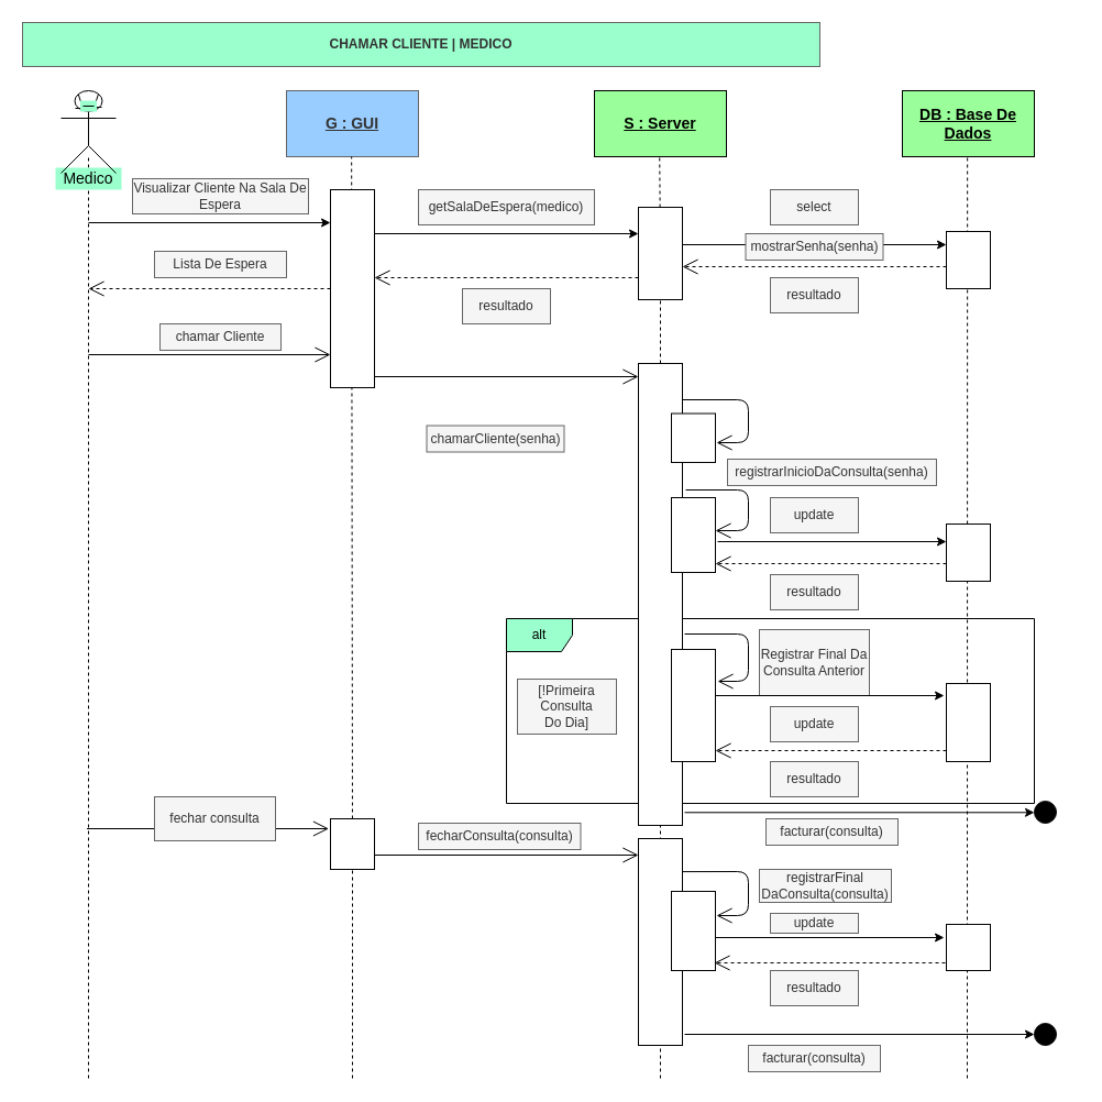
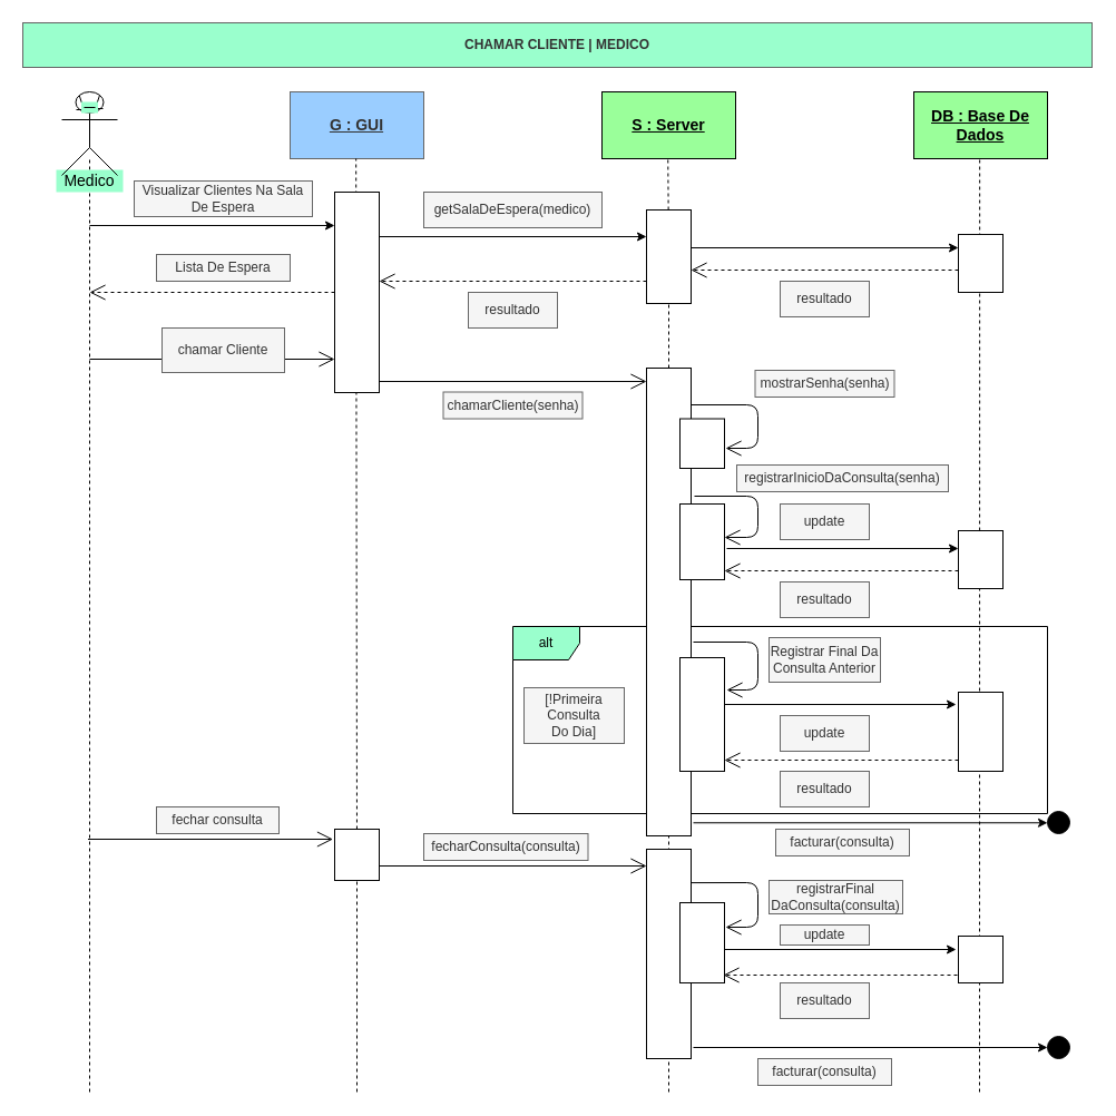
  <mxCell id="0" />
  <mxCell id="1" parent="0" />
  <mxCell id="2" value="alt" style="shape=umlFrame;whiteSpace=wrap;html=1;fillColor=#9AFFCD;" parent="1" vertex="1"><mxGeometry x="460" y="562" width="480" height="168" as="geometry" /></mxCell>
- <mxCell id="3" value="&lt;b&gt;CHAMAR CLIENTE | MEDICO&lt;/b&gt;" style="text;html=1;align=center;verticalAlign=middle;whiteSpace=wrap;rounded=0;strokeColor=#666666;fontColor=#333333;fillColor=#9AFFCD;" parent="1" vertex="1"><mxGeometry x="20" y="20" width="725" height="40" as="geometry" /></mxCell>
+ <mxCell id="3" value="&lt;b&gt;CHAMAR CLIENTE | MEDICO&lt;/b&gt;" style="text;html=1;align=center;verticalAlign=middle;whiteSpace=wrap;rounded=0;strokeColor=#666666;fontColor=#333333;fillColor=#9AFFCD;" parent="1" vertex="1"><mxGeometry x="20" width="960" height="40" as="geometry" y="20" /></mxCell>
  <mxCell id="4" value="&lt;span style=&quot;font-size: 14px&quot;&gt;&lt;b&gt;BaseDeDados&lt;/b&gt;&lt;/span&gt;" style="rounded=0;whiteSpace=wrap;html=1;fillColor=#9AFF9A;" parent="1" vertex="1"><mxGeometry x="820" y="82" width="120" height="60" as="geometry" /></mxCell>
  <mxCell id="5" value="" style="endArrow=none;dashed=1;html=1;rounded=1;" parent="1" edge="1"><mxGeometry width="50" height="50" relative="1" as="geometry"><mxPoint x="80" y="980" as="sourcePoint" /><mxPoint x="80" y="142" as="targetPoint" /></mxGeometry></mxCell>
  <mxCell id="6" value="&lt;font style=&quot;font-size: 14px&quot;&gt;Medico&lt;/font&gt;" style="text;html=1;align=center;verticalAlign=middle;whiteSpace=wrap;rounded=0;fillColor=#9AFFCD;" parent="1" vertex="1"><mxGeometry x="50" y="152" width="60" height="20" as="geometry" /></mxCell>
  <mxCell id="7" value="&lt;font style=&quot;font-size: 14px&quot;&gt;&lt;u&gt;&lt;b&gt;G : GUI&lt;/b&gt;&lt;/u&gt;&lt;/font&gt;" style="rounded=0;whiteSpace=wrap;html=1;strokeColor=#666666;fontColor=#333333;fillColor=#9acdff;" parent="1" vertex="1"><mxGeometry x="260" y="82" width="120" height="60" as="geometry" /></mxCell>
- <mxCell id="8" value="Visualizar Cliente Na Sala De Espera" style="text;html=1;strokeColor=#666666;align=center;verticalAlign=middle;whiteSpace=wrap;rounded=0;fillColor=#f5f5f5;fontColor=#333333;" parent="1" vertex="1"><mxGeometry x="120" y="162" width="160" height="32" as="geometry" /></mxCell>
+ <mxCell id="8" value="Visualizar Clientes Na Sala De Espera" style="text;html=1;strokeColor=#666666;align=center;verticalAlign=middle;whiteSpace=wrap;rounded=0;fillColor=#f5f5f5;fontColor=#333333;" parent="1" vertex="1"><mxGeometry x="120" y="162" width="160" height="32" as="geometry" /></mxCell>
  <mxCell id="9" value="" style="shape=umlActor;verticalLabelPosition=bottom;verticalAlign=top;html=1;outlineConnect=0;" parent="1" vertex="1"><mxGeometry x="55" y="82" width="50" height="75" as="geometry" /></mxCell>
  <mxCell id="10" value="" style="endArrow=none;html=1;exitX=0.928;exitY=0.179;exitDx=0;exitDy=0;exitPerimeter=0;" parent="1" source="14" edge="1"><mxGeometry width="50" height="50" relative="1" as="geometry"><mxPoint x="86" y="97" as="sourcePoint" /><mxPoint x="89" y="85" as="targetPoint" /></mxGeometry></mxCell>
  <mxCell id="11" value="" style="endArrow=none;html=1;entryX=0.022;entryY=0.253;entryDx=0;entryDy=0;entryPerimeter=0;exitX=0.072;exitY=0.291;exitDx=0;exitDy=0;exitPerimeter=0;" parent="1" source="14" edge="1"><mxGeometry width="50" height="50" relative="1" as="geometry"><mxPoint x="73" y="98" as="sourcePoint" /><mxPoint x="70.83" y="85.53" as="targetPoint" /></mxGeometry></mxCell>
  <mxCell id="12" value="" style="endArrow=none;html=1;" parent="1" edge="1"><mxGeometry width="50" height="50" relative="1" as="geometry"><mxPoint x="82" y="97" as="sourcePoint" /><mxPoint x="92" y="97" as="targetPoint" /></mxGeometry></mxCell>
  <mxCell id="13" value="" style="endArrow=none;html=1;" parent="1" edge="1"><mxGeometry width="50" height="50" relative="1" as="geometry"><mxPoint x="68" y="98" as="sourcePoint" /><mxPoint x="78" y="98" as="targetPoint" /></mxGeometry></mxCell>
  <mxCell id="14" value="" style="rounded=0;whiteSpace=wrap;html=1;fillColor=#9AFFCD;gradientColor=none;strokeColor=none;" parent="1" vertex="1"><mxGeometry x="72.5" y="91" width="15" height="10" as="geometry" /></mxCell>
  <mxCell id="15" value="" style="endArrow=none;html=1;" parent="1" edge="1"><mxGeometry width="50" height="50" relative="1" as="geometry"><mxPoint x="75" y="96" as="sourcePoint" /><mxPoint x="85" y="96" as="targetPoint" /></mxGeometry></mxCell>
  <mxCell id="16" value="" style="endArrow=none;dashed=1;html=1;rounded=1;" parent="1" source="61" edge="1"><mxGeometry width="50" height="50" relative="1" as="geometry"><mxPoint x="319" y="952" as="sourcePoint" /><mxPoint x="319.17" y="142" as="targetPoint" /></mxGeometry></mxCell>
  <mxCell id="17" value="" style="endArrow=none;dashed=1;html=1;rounded=1;" parent="1" source="63" edge="1"><mxGeometry width="50" height="50" relative="1" as="geometry"><mxPoint x="599" y="952" as="sourcePoint" /><mxPoint x="599.17" y="132" as="targetPoint" /></mxGeometry></mxCell>
  <mxCell id="18" value="" style="endArrow=none;dashed=1;html=1;rounded=1;" parent="1" edge="1"><mxGeometry width="50" height="50" relative="1" as="geometry"><mxPoint x="879" y="980" as="sourcePoint" /><mxPoint x="879.17" y="142" as="targetPoint" /></mxGeometry></mxCell>
  <mxCell id="19" value="" style="endArrow=classic;html=1;" parent="1" edge="1"><mxGeometry width="50" height="50" relative="1" as="geometry"><mxPoint x="80" y="202" as="sourcePoint" /><mxPoint x="300" y="202" as="targetPoint" /></mxGeometry></mxCell>
  <mxCell id="20" value="" style="endArrow=classic;html=1;" parent="1" edge="1"><mxGeometry width="50" height="50" relative="1" as="geometry"><mxPoint x="340" y="212" as="sourcePoint" /><mxPoint x="580" y="212" as="targetPoint" /></mxGeometry></mxCell>
  <mxCell id="21" value="getSalaDeEspera(medico)" style="text;html=1;strokeColor=#666666;align=center;verticalAlign=middle;whiteSpace=wrap;rounded=0;fillColor=#f5f5f5;fontColor=#333333;" parent="1" vertex="1"><mxGeometry x="380" y="172" width="160" height="32" as="geometry" /></mxCell>
  <mxCell id="22" value="" style="endArrow=classic;html=1;" parent="1" edge="1"><mxGeometry width="50" height="50" relative="1" as="geometry"><mxPoint x="620" y="222" as="sourcePoint" /><mxPoint x="860" y="222" as="targetPoint" /></mxGeometry></mxCell>
- <mxCell id="23" value="select" style="text;html=1;strokeColor=#666666;align=center;verticalAlign=middle;whiteSpace=wrap;rounded=0;fillColor=#f5f5f5;fontColor=#333333;" parent="1" vertex="1"><mxGeometry x="700" y="172" width="80" height="32" as="geometry" /></mxCell>
  <mxCell id="24" value="&lt;font style=&quot;font-size: 14px&quot;&gt;Server&lt;/font&gt;" style="rounded=0;whiteSpace=wrap;html=1;fillColor=#9ACDFF;" parent="1" vertex="1"><mxGeometry x="540" y="82" width="120" height="60" as="geometry" /></mxCell>
  <mxCell id="25" value="" style="endArrow=open;endFill=1;endSize=12;html=1;dashed=1;" parent="1" edge="1"><mxGeometry width="160" relative="1" as="geometry"><mxPoint x="860" y="242" as="sourcePoint" /><mxPoint x="620" y="242" as="targetPoint" /></mxGeometry></mxCell>
  <mxCell id="26" value="resultado" style="text;html=1;strokeColor=#666666;align=center;verticalAlign=middle;whiteSpace=wrap;rounded=0;fillColor=#f5f5f5;fontColor=#333333;" parent="1" vertex="1"><mxGeometry x="700" y="252" width="80" height="32" as="geometry" /></mxCell>
  <mxCell id="27" value="" style="endArrow=open;endFill=1;endSize=12;html=1;dashed=1;" parent="1" edge="1"><mxGeometry width="160" relative="1" as="geometry"><mxPoint x="580" y="252" as="sourcePoint" /><mxPoint x="340" y="252" as="targetPoint" /></mxGeometry></mxCell>
  <mxCell id="28" value="resultado" style="text;html=1;strokeColor=#666666;align=center;verticalAlign=middle;whiteSpace=wrap;rounded=0;fillColor=#f5f5f5;fontColor=#333333;" parent="1" vertex="1"><mxGeometry x="420" y="262" width="80" height="32" as="geometry" /></mxCell>
  <mxCell id="29" value="" style="endArrow=open;endFill=1;endSize=12;html=1;dashed=1;" parent="1" edge="1"><mxGeometry width="160" relative="1" as="geometry"><mxPoint x="300" y="262" as="sourcePoint" /><mxPoint x="80" y="262" as="targetPoint" /></mxGeometry></mxCell>
  <mxCell id="30" value="Lista De Espera" style="text;html=1;strokeColor=#666666;align=center;verticalAlign=middle;whiteSpace=wrap;rounded=0;fillColor=#f5f5f5;fontColor=#333333;" parent="1" vertex="1"><mxGeometry x="140" y="228" width="120" height="24" as="geometry" /></mxCell>
  <mxCell id="31" value="" style="endArrow=open;endFill=1;endSize=12;html=1;" parent="1" edge="1"><mxGeometry width="160" relative="1" as="geometry"><mxPoint x="80" y="322" as="sourcePoint" /><mxPoint x="300" y="322" as="targetPoint" /></mxGeometry></mxCell>
- <mxCell id="32" value="chamar Cliente" style="text;html=1;strokeColor=#666666;align=center;verticalAlign=middle;whiteSpace=wrap;rounded=0;fillColor=#f5f5f5;fontColor=#333333;" parent="1" vertex="1"><mxGeometry x="145" y="294" width="110" height="24" as="geometry" /></mxCell>
+ <mxCell id="32" value="chamar Cliente" style="text;html=1;strokeColor=#666666;align=center;verticalAlign=middle;whiteSpace=wrap;rounded=0;fillColor=#f5f5f5;fontColor=#333333;" parent="1" vertex="1"><mxGeometry x="145" y="294" width="110" height="40" as="geometry" /></mxCell>
  <mxCell id="33" value="" style="endArrow=open;endFill=1;endSize=12;html=1;" parent="1" edge="1"><mxGeometry width="160" relative="1" as="geometry"><mxPoint x="340" y="342" as="sourcePoint" /><mxPoint x="580" y="342" as="targetPoint" /></mxGeometry></mxCell>
- <mxCell id="34" value="chamarCliente(senha)" style="text;html=1;strokeColor=#666666;align=center;verticalAlign=middle;whiteSpace=wrap;rounded=0;fillColor=#f5f5f5;fontColor=#333333;" parent="1" vertex="1"><mxGeometry x="387.5" y="386.5" width="125" height="24" as="geometry" /></mxCell>
+ <mxCell id="34" value="chamarCliente(senha)" style="text;html=1;strokeColor=#666666;align=center;verticalAlign=middle;whiteSpace=wrap;rounded=0;fillColor=#f5f5f5;fontColor=#333333;" parent="1" vertex="1"><mxGeometry x="397.5" y="351.5" width="125" height="24" as="geometry" /></mxCell>
  <mxCell id="35" value="" style="endArrow=open;endFill=1;endSize=12;html=1;" parent="1" edge="1"><mxGeometry width="160" relative="1" as="geometry"><mxPoint x="610" y="363" as="sourcePoint" /><mxPoint x="651" y="402" as="targetPoint" /><Array as="points"><mxPoint x="680" y="363" /><mxPoint x="680" y="402" /></Array></mxGeometry></mxCell>
  <mxCell id="36" value="" style="endArrow=open;endFill=1;endSize=12;html=1;" parent="1" edge="1"><mxGeometry width="160" relative="1" as="geometry"><mxPoint x="623" y="445" as="sourcePoint" /><mxPoint x="650" y="482" as="targetPoint" /><Array as="points"><mxPoint x="680" y="445" /><mxPoint x="680" y="482" /></Array></mxGeometry></mxCell>
  <mxCell id="37" value="" style="endArrow=classic;html=1;" parent="1" edge="1"><mxGeometry width="50" height="50" relative="1" as="geometry"><mxPoint x="652" y="492" as="sourcePoint" /><mxPoint x="860" y="492" as="targetPoint" /></mxGeometry></mxCell>
  <mxCell id="38" value="" style="endArrow=open;endFill=1;endSize=12;html=1;dashed=1;" parent="1" edge="1"><mxGeometry width="160" relative="1" as="geometry"><mxPoint x="860" y="512" as="sourcePoint" /><mxPoint x="650" y="512" as="targetPoint" /></mxGeometry></mxCell>
  <mxCell id="39" value="resultado" style="text;html=1;strokeColor=#666666;align=center;verticalAlign=middle;whiteSpace=wrap;rounded=0;fillColor=#f5f5f5;fontColor=#333333;" parent="1" vertex="1"><mxGeometry x="700" y="522" width="80" height="32" as="geometry" /></mxCell>
  <mxCell id="40" value="update" style="text;html=1;strokeColor=#666666;align=center;verticalAlign=middle;whiteSpace=wrap;rounded=0;fillColor=#f5f5f5;fontColor=#333333;" parent="1" vertex="1"><mxGeometry x="700" y="452" width="80" height="32" as="geometry" /></mxCell>
- <mxCell id="41" value="mostrarSenha(senha)" style="text;html=1;strokeColor=#666666;align=center;verticalAlign=middle;whiteSpace=wrap;rounded=0;fillColor=#f5f5f5;fontColor=#333333;" parent="1" vertex="1"><mxGeometry x="677.5" y="212" width="125" height="24" as="geometry" /></mxCell>
+ <mxCell id="41" value="mostrarSenha(senha)" style="text;html=1;strokeColor=#666666;align=center;verticalAlign=middle;whiteSpace=wrap;rounded=0;fillColor=#f5f5f5;fontColor=#333333;" parent="1" vertex="1"><mxGeometry x="677.5" y="332" width="125" height="24" as="geometry" /></mxCell>
  <mxCell id="42" value="registrarInicioDaConsulta(senha)" style="text;html=1;strokeColor=#666666;align=center;verticalAlign=middle;whiteSpace=wrap;rounded=0;fillColor=#f5f5f5;fontColor=#333333;" parent="1" vertex="1"><mxGeometry x="661" y="417" width="190" height="24" as="geometry" /></mxCell>
  <mxCell id="43" value="" style="endArrow=open;endFill=1;endSize=12;html=1;" parent="1" edge="1"><mxGeometry width="160" relative="1" as="geometry"><mxPoint x="622" y="576" as="sourcePoint" /><mxPoint x="652" y="619" as="targetPoint" /><Array as="points"><mxPoint x="680" y="576" /><mxPoint x="680" y="619" /></Array></mxGeometry></mxCell>
  <mxCell id="44" value="[!Primeira&lt;br&gt;Consulta&lt;br&gt;Do Dia]" style="text;html=1;strokeColor=#666666;align=center;verticalAlign=middle;whiteSpace=wrap;rounded=0;fillColor=#f5f5f5;fontColor=#333333;" parent="1" vertex="1"><mxGeometry x="470" y="617" width="90" height="50" as="geometry" /></mxCell>
- <mxCell id="45" value="Registrar Final Da Consulta Anterior" style="text;html=1;strokeColor=#666666;align=center;verticalAlign=middle;whiteSpace=wrap;rounded=0;fillColor=#f5f5f5;fontColor=#333333;" parent="1" vertex="1"><mxGeometry x="690" y="572" width="100" height="60" as="geometry" /></mxCell>
+ <mxCell id="45" value="Registrar Final Da Consulta Anterior" style="text;html=1;strokeColor=#666666;align=center;verticalAlign=middle;whiteSpace=wrap;rounded=0;fillColor=#f5f5f5;fontColor=#333333;" parent="1" vertex="1"><mxGeometry x="690" y="572" width="100" height="40" as="geometry" /></mxCell>
  <mxCell id="46" value="" style="endArrow=classic;html=1;" parent="1" edge="1"><mxGeometry width="50" height="50" relative="1" as="geometry"><mxPoint x="650" y="632" as="sourcePoint" /><mxPoint x="858" y="632" as="targetPoint" /></mxGeometry></mxCell>
  <mxCell id="47" value="update" style="text;html=1;strokeColor=#666666;align=center;verticalAlign=middle;whiteSpace=wrap;rounded=0;fillColor=#f5f5f5;fontColor=#333333;" parent="1" vertex="1"><mxGeometry x="700" y="642" width="80" height="32" as="geometry" /></mxCell>
  <mxCell id="48" value="" style="endArrow=open;endFill=1;endSize=12;html=1;dashed=1;" parent="1" edge="1"><mxGeometry width="160" relative="1" as="geometry"><mxPoint x="860" y="682" as="sourcePoint" /><mxPoint x="650" y="682" as="targetPoint" /></mxGeometry></mxCell>
  <mxCell id="49" value="resultado" style="text;html=1;strokeColor=#666666;align=center;verticalAlign=middle;whiteSpace=wrap;rounded=0;fillColor=#f5f5f5;fontColor=#333333;" parent="1" vertex="1"><mxGeometry x="700" y="692" width="80" height="32" as="geometry" /></mxCell>
  <mxCell id="50" value="" style="endArrow=open;endFill=1;endSize=12;html=1;" parent="1" edge="1"><mxGeometry width="160" relative="1" as="geometry"><mxPoint x="78.5" y="753" as="sourcePoint" /><mxPoint x="298.5" y="753" as="targetPoint" /></mxGeometry></mxCell>
- <mxCell id="51" value="fechar consulta" style="text;html=1;strokeColor=#666666;align=center;verticalAlign=middle;whiteSpace=wrap;rounded=0;fillColor=#f5f5f5;fontColor=#333333;" parent="1" vertex="1"><mxGeometry x="140" y="724" width="110" height="40" as="geometry" /></mxCell>
+ <mxCell id="51" value="fechar consulta" style="text;html=1;strokeColor=#666666;align=center;verticalAlign=middle;whiteSpace=wrap;rounded=0;fillColor=#f5f5f5;fontColor=#333333;" parent="1" vertex="1"><mxGeometry x="140" y="724" width="110" height="24" as="geometry" /></mxCell>
  <mxCell id="52" value="" style="endArrow=open;endFill=1;endSize=12;html=1;" parent="1" edge="1"><mxGeometry width="160" relative="1" as="geometry"><mxPoint x="340" y="777" as="sourcePoint" /><mxPoint x="580" y="777" as="targetPoint" /></mxGeometry></mxCell>
  <mxCell id="53" value="fecharConsulta(consulta)" style="text;html=1;strokeColor=#666666;align=center;verticalAlign=middle;whiteSpace=wrap;rounded=0;fillColor=#f5f5f5;fontColor=#333333;" parent="1" vertex="1"><mxGeometry x="380" y="748" width="147.5" height="24" as="geometry" /></mxCell>
  <mxCell id="54" value="" style="endArrow=open;endFill=1;endSize=12;html=1;exitX=1;exitY=0.16;exitDx=0;exitDy=0;exitPerimeter=0;" parent="1" source="72" edge="1"><mxGeometry width="160" relative="1" as="geometry"><mxPoint x="630" y="792" as="sourcePoint" /><mxPoint x="651" y="832" as="targetPoint" /><Array as="points"><mxPoint x="680" y="792" /><mxPoint x="680" y="832" /></Array></mxGeometry></mxCell>
  <mxCell id="55" value="registrarFinal&lt;br&gt;DaConsulta(consulta)" style="text;html=1;strokeColor=#666666;align=center;verticalAlign=middle;whiteSpace=wrap;rounded=0;fillColor=#f5f5f5;fontColor=#333333;" parent="1" vertex="1"><mxGeometry x="690" y="790" width="120" height="30" as="geometry" /></mxCell>
  <mxCell id="56" value="" style="endArrow=classic;html=1;" parent="1" edge="1"><mxGeometry width="50" height="50" relative="1" as="geometry"><mxPoint x="650" y="852" as="sourcePoint" /><mxPoint x="858" y="852" as="targetPoint" /></mxGeometry></mxCell>
  <mxCell id="57" value="update" style="text;html=1;strokeColor=#666666;align=center;verticalAlign=middle;whiteSpace=wrap;rounded=0;fillColor=#f5f5f5;fontColor=#333333;" parent="1" vertex="1"><mxGeometry x="700" y="830" width="80" height="18" as="geometry" /></mxCell>
  <mxCell id="58" value="" style="endArrow=open;endFill=1;endSize=12;html=1;dashed=1;" parent="1" edge="1"><mxGeometry width="160" relative="1" as="geometry"><mxPoint x="859" y="875" as="sourcePoint" /><mxPoint x="649" y="875" as="targetPoint" /></mxGeometry></mxCell>
  <mxCell id="59" value="resultado" style="text;html=1;strokeColor=#666666;align=center;verticalAlign=middle;whiteSpace=wrap;rounded=0;fillColor=#f5f5f5;fontColor=#333333;" parent="1" vertex="1"><mxGeometry x="700" y="882" width="80" height="32" as="geometry" /></mxCell>
  <mxCell id="60" value="" style="rounded=0;whiteSpace=wrap;html=1;" parent="1" vertex="1"><mxGeometry x="300" y="172" width="40" height="180" as="geometry" /></mxCell>
  <mxCell id="61" value="" style="rounded=0;whiteSpace=wrap;html=1;" parent="1" vertex="1"><mxGeometry x="300" y="744" width="40" height="46" as="geometry" /></mxCell>
  <mxCell id="62" value="" style="endArrow=none;dashed=1;html=1;rounded=1;" parent="1" target="61" edge="1"><mxGeometry width="50" height="50" relative="1" as="geometry"><mxPoint x="320" y="980" as="sourcePoint" /><mxPoint x="319.17" y="142" as="targetPoint" /></mxGeometry></mxCell>
  <mxCell id="63" value="" style="rounded=0;whiteSpace=wrap;html=1;" parent="1" vertex="1"><mxGeometry x="580" y="188" width="40" height="84" as="geometry" /></mxCell>
  <mxCell id="64" value="" style="endArrow=none;dashed=1;html=1;rounded=1;" parent="1" source="66" target="63" edge="1"><mxGeometry width="50" height="50" relative="1" as="geometry"><mxPoint x="599" y="952" as="sourcePoint" /><mxPoint x="599.17" y="132" as="targetPoint" /></mxGeometry></mxCell>
  <mxCell id="65" value="" style="endArrow=none;dashed=1;html=1;rounded=1;" parent="1" target="66" edge="1"><mxGeometry width="50" height="50" relative="1" as="geometry"><mxPoint x="600" y="980" as="sourcePoint" /><mxPoint x="599.942" y="272" as="targetPoint" /></mxGeometry></mxCell>
  <mxCell id="66" value="" style="rounded=0;whiteSpace=wrap;html=1;" parent="1" vertex="1"><mxGeometry x="580" y="330" width="40" height="420" as="geometry" /></mxCell>
  <mxCell id="67" value="" style="rounded=0;whiteSpace=wrap;html=1;" parent="1" vertex="1"><mxGeometry x="610" y="590" width="40" height="102" as="geometry" /></mxCell>
  <mxCell id="68" value="" style="rounded=0;whiteSpace=wrap;html=1;" parent="1" vertex="1"><mxGeometry x="860" y="210" width="40" height="52" as="geometry" /></mxCell>
  <mxCell id="69" value="" style="rounded=0;whiteSpace=wrap;html=1;" parent="1" vertex="1"><mxGeometry x="860" y="476" width="40" height="52" as="geometry" /></mxCell>
  <mxCell id="70" value="" style="rounded=0;whiteSpace=wrap;html=1;" parent="1" vertex="1"><mxGeometry x="860" y="621" width="40" height="71" as="geometry" /></mxCell>
  <mxCell id="71" value="" style="rounded=0;whiteSpace=wrap;html=1;" parent="1" vertex="1"><mxGeometry x="860" y="840" width="40" height="42" as="geometry" /></mxCell>
  <mxCell id="72" value="" style="rounded=0;whiteSpace=wrap;html=1;" parent="1" vertex="1"><mxGeometry x="580" y="762" width="40" height="188" as="geometry" /></mxCell>
  <mxCell id="73" value="" style="rounded=0;whiteSpace=wrap;html=1;" parent="1" vertex="1"><mxGeometry x="610" y="810" width="40" height="72" as="geometry" /></mxCell>
  <mxCell id="74" value="" style="rounded=0;whiteSpace=wrap;html=1;" parent="1" vertex="1"><mxGeometry x="610" y="452" width="40" height="68" as="geometry" /></mxCell>
  <mxCell id="75" value="" style="rounded=0;whiteSpace=wrap;html=1;" parent="1" vertex="1"><mxGeometry x="610" y="375.5" width="40" height="44.5" as="geometry" /></mxCell>
  <mxCell id="76" value="" style="endArrow=classic;html=1;" parent="1" edge="1"><mxGeometry width="50" height="50" relative="1" as="geometry"><mxPoint x="622" y="940" as="sourcePoint" /><mxPoint x="940" y="940" as="targetPoint" /></mxGeometry></mxCell>
  <mxCell id="77" value="" style="ellipse;whiteSpace=wrap;html=1;aspect=fixed;fillColor=#000000;" parent="1" vertex="1"><mxGeometry x="940" y="930" width="20" height="20" as="geometry" /></mxCell>
  <mxCell id="78" value="facturar(consulta)" style="text;html=1;strokeColor=#666666;align=center;verticalAlign=middle;whiteSpace=wrap;rounded=0;fillColor=#f5f5f5;fontColor=#333333;" parent="1" vertex="1"><mxGeometry x="680" y="950" width="120" height="24" as="geometry" /></mxCell>
  <mxCell id="79" value="" style="endArrow=classic;html=1;" parent="1" edge="1"><mxGeometry width="50" height="50" relative="1" as="geometry"><mxPoint x="622" y="738.29" as="sourcePoint" /><mxPoint x="940" y="738.29" as="targetPoint" /></mxGeometry></mxCell>
  <mxCell id="80" value="" style="ellipse;whiteSpace=wrap;html=1;aspect=fixed;fillColor=#000000;" parent="1" vertex="1"><mxGeometry x="940" y="728" width="20" height="20" as="geometry" /></mxCell>
  <mxCell id="81" value="facturar(consulta)" style="text;html=1;strokeColor=#666666;align=center;verticalAlign=middle;whiteSpace=wrap;rounded=0;fillColor=#f5f5f5;fontColor=#333333;" parent="1" vertex="1"><mxGeometry x="696" y="744" width="120" height="24" as="geometry" /></mxCell>
  <mxCell id="82" value="&lt;font style=&quot;font-size: 14px&quot;&gt;&lt;b&gt;&lt;u&gt;S : Server&lt;/u&gt;&lt;/b&gt;&lt;/font&gt;" style="rounded=0;whiteSpace=wrap;html=1;fillColor=#9aff9a;" vertex="1" parent="1"><mxGeometry x="540" y="82" width="120" height="60" as="geometry" /></mxCell>
  <mxCell id="83" value="&lt;span style=&quot;font-size: 14px&quot;&gt;&lt;b&gt;&lt;u&gt;DB : Base De Dados&lt;/u&gt;&lt;/b&gt;&lt;/span&gt;" style="rounded=0;whiteSpace=wrap;html=1;fillColor=#9AFF9A;" vertex="1" parent="1"><mxGeometry x="820" y="82" width="120" height="60" as="geometry" /></mxCell>
